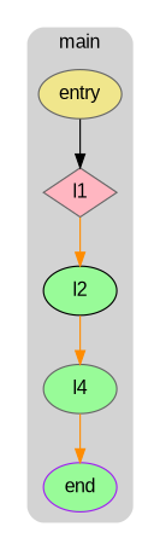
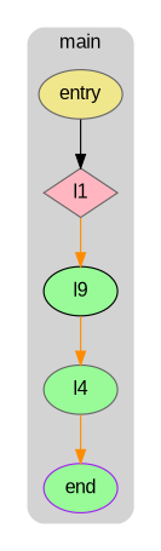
  strict digraph {
    compound=true
    fontname="Liberation Sans"
    node [color=gray40 fillcolor=palegreen fontname="Liberation Sans" shape=ellipse style=filled]
    edge [color=darkorange fontname="Liberation Sans"]
    n1 [fillcolor=khaki label=entry rank=source]
    n2 [fillcolor=lightpink label=l1 shape=diamond]
-   n3 [color=black label=l2]
+   n3 [color=black label=l9]
    n4 [label=l4]
    n5 [color=purple label=end]
    subgraph cluster_1 {
      peripheries=0
      subgraph cluster_2 {
        bgcolor=lightgray
        color=darkgray
        label=main
        peripheries=0
        style=rounded
        n1
        n2
        n3
        n4
        n5
      }
    }
    n1 -> n2 [color=black]
    n2 -> n3
    n3 -> n4
    n4 -> n5
  }
